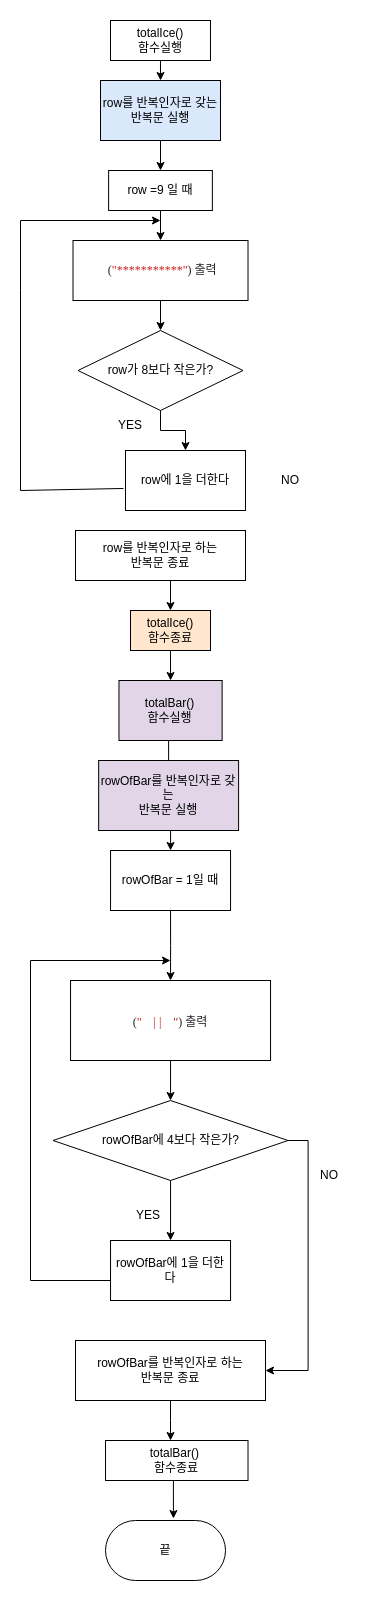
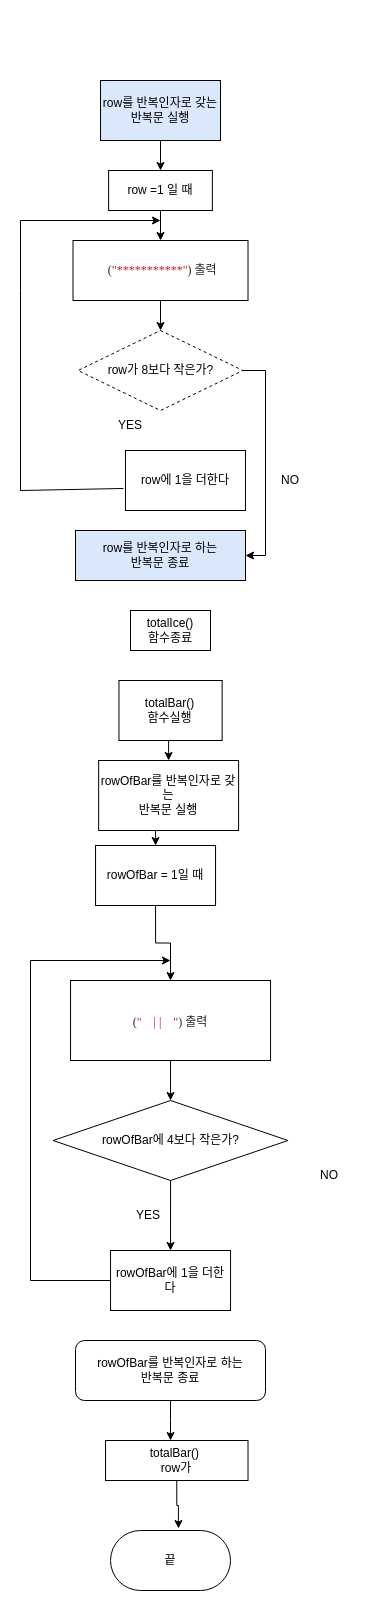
  <mxCell id="0" />
  <mxCell id="1" parent="0" />
- <mxCell id="2" value="끝" style="rounded=1;whiteSpace=wrap;html=1;arcSize=50;" parent="1" vertex="1"><mxGeometry x="105.02" y="1520" width="120" height="60" as="geometry" /></mxCell>
+ <mxCell id="2" value="끝" style="rounded=1;whiteSpace=wrap;html=1;arcSize=50;" parent="1" vertex="1"><mxGeometry x="110.02" y="1530" width="120" height="60" as="geometry" /></mxCell>
  <mxCell id="3" style="edgeStyle=orthogonalEdgeStyle;rounded=0;orthogonalLoop=1;jettySize=auto;html=1;exitX=0.5;exitY=1;exitDx=0;exitDy=0;entryX=0.5;entryY=0;entryDx=0;entryDy=0;" parent="1" source="4" target="9" edge="1"><mxGeometry relative="1" as="geometry" /></mxCell>
  <mxCell id="4" value="&amp;nbsp;&lt;span style=&quot;font-family: Menlo; background-color: rgb(255, 255, 255); color: rgba(0, 0, 0, 0.85);&quot;&gt;(&lt;/span&gt;&lt;span style=&quot;color: rgb(196, 26, 22); font-family: Menlo; background-color: rgb(255, 255, 255);&quot;&gt;&quot;***********&quot;&lt;/span&gt;&lt;span style=&quot;font-family: Menlo; background-color: rgb(255, 255, 255); color: rgba(0, 0, 0, 0.85);&quot;&gt;) 출력&lt;/span&gt;" style="rounded=0;whiteSpace=wrap;html=1;" parent="1" vertex="1"><mxGeometry x="72.51" y="240" width="175" height="60" as="geometry" /></mxCell>
  <mxCell id="5" style="edgeStyle=orthogonalEdgeStyle;rounded=0;orthogonalLoop=1;jettySize=auto;html=1;exitX=0.5;exitY=1;exitDx=0;exitDy=0;entryX=0.5;entryY=0;entryDx=0;entryDy=0;" parent="1" source="6" target="4" edge="1"><mxGeometry relative="1" as="geometry" /></mxCell>
- <mxCell id="6" value="row =9 일 때" style="rounded=0;whiteSpace=wrap;html=1;" parent="1" vertex="1"><mxGeometry x="108.12" y="170" width="103.75" height="40" as="geometry" /></mxCell>
- <mxCell id="7" style="edgeStyle=orthogonalEdgeStyle;rounded=0;orthogonalLoop=1;jettySize=auto;html=1;exitX=0.5;exitY=1;exitDx=0;exitDy=0;entryX=0.5;entryY=0;entryDx=0;entryDy=0;" parent="1" source="9" target="11" edge="1"><mxGeometry relative="1" as="geometry" /></mxCell>
- <mxCell id="9" value="row가 8보다 작은가?" style="rhombus;whiteSpace=wrap;html=1;" parent="1" vertex="1"><mxGeometry x="77.51" y="330" width="164.99" height="80" as="geometry" /></mxCell>
+ <mxCell id="6" value="row =1 일 때" style="rounded=0;whiteSpace=wrap;html=1;" parent="1" vertex="1"><mxGeometry x="108.12" y="170" width="103.75" height="40" as="geometry" /></mxCell>
+ <mxCell id="8" style="edgeStyle=orthogonalEdgeStyle;rounded=0;orthogonalLoop=1;jettySize=auto;html=1;exitX=1;exitY=0.5;exitDx=0;exitDy=0;entryX=1;entryY=0.5;entryDx=0;entryDy=0;" parent="1" source="9" target="14" edge="1"><mxGeometry relative="1" as="geometry" /></mxCell>
+ <mxCell id="9" value="row가 8보다 작은가?" style="rhombus;whiteSpace=wrap;html=1;dashed=1;" parent="1" vertex="1"><mxGeometry x="77.51" y="330" width="164.99" height="80" as="geometry" /></mxCell>
  <mxCell id="10" value="" style="endArrow=classic;html=1;rounded=0;exitX=-0.017;exitY=0.633;exitDx=0;exitDy=0;exitPerimeter=0;" parent="1" source="11" edge="1"><mxGeometry width="50" height="50" relative="1" as="geometry"><mxPoint x="20" y="460" as="sourcePoint" /><mxPoint x="160" y="220" as="targetPoint" /><Array as="points"><mxPoint x="20" y="490" /><mxPoint x="20" y="290" /><mxPoint x="20" y="220" /></Array></mxGeometry></mxCell>
  <mxCell id="11" value="row에 1을 더한다" style="rounded=0;whiteSpace=wrap;html=1;" parent="1" vertex="1"><mxGeometry x="124.99" y="450" width="120" height="60" as="geometry" /></mxCell>
  <mxCell id="12" value="YES" style="text;html=1;strokeColor=none;fillColor=none;align=center;verticalAlign=middle;whiteSpace=wrap;rounded=0;" parent="1" vertex="1"><mxGeometry x="100" y="410" width="60" height="30" as="geometry" /></mxCell>
- <mxCell id="13" style="edgeStyle=orthogonalEdgeStyle;rounded=0;orthogonalLoop=1;jettySize=auto;html=1;exitX=0.5;exitY=1;exitDx=0;exitDy=0;entryX=0.5;entryY=0;entryDx=0;entryDy=0;" edge="1" parent="1" source="14" target="34"><mxGeometry relative="1" as="geometry" /></mxCell>
- <mxCell id="14" value="row를 반복인자로 하는&lt;br&gt;반복문 종료" style="rounded=0;whiteSpace=wrap;html=1;" parent="1" vertex="1"><mxGeometry x="75.01" y="530" width="170" height="50" as="geometry" /></mxCell>
+ <mxCell id="14" value="row를 반복인자로 하는&lt;br&gt;반복문 종료" style="rounded=0;whiteSpace=wrap;html=1;fillColor=#dae8fc;" parent="1" vertex="1"><mxGeometry x="75.01" y="530" width="170" height="50" as="geometry" /></mxCell>
  <mxCell id="15" value="NO" style="text;html=1;strokeColor=none;fillColor=none;align=center;verticalAlign=middle;whiteSpace=wrap;rounded=0;" parent="1" vertex="1"><mxGeometry x="260" y="465" width="60" height="30" as="geometry" /></mxCell>
  <mxCell id="16" style="edgeStyle=orthogonalEdgeStyle;rounded=0;orthogonalLoop=1;jettySize=auto;html=1;exitX=0.5;exitY=1;exitDx=0;exitDy=0;entryX=0.5;entryY=0;entryDx=0;entryDy=0;" parent="1" source="17" target="19" edge="1"><mxGeometry relative="1" as="geometry" /></mxCell>
- <mxCell id="17" value="rowOfBar = 1일 때" style="rounded=0;whiteSpace=wrap;html=1;" parent="1" vertex="1"><mxGeometry x="110.05" y="850" width="120" height="60" as="geometry" /></mxCell>
+ <mxCell id="17" value="rowOfBar = 1일 때" style="rounded=0;whiteSpace=wrap;html=1;" parent="1" vertex="1"><mxGeometry x="95.05" y="845" width="120" height="60" as="geometry" /></mxCell>
  <mxCell id="18" style="edgeStyle=orthogonalEdgeStyle;rounded=0;orthogonalLoop=1;jettySize=auto;html=1;exitX=0.5;exitY=1;exitDx=0;exitDy=0;entryX=0.5;entryY=0;entryDx=0;entryDy=0;" parent="1" source="19" target="22" edge="1"><mxGeometry relative="1" as="geometry" /></mxCell>
  <mxCell id="19" value="&lt;p style=&quot;margin: 0px; font-stretch: normal; line-height: normal; font-family: Menlo; color: rgba(0, 0, 0, 0.85); background-color: rgb(255, 255, 255);&quot;&gt;(&lt;span style=&quot;color: rgb(196, 26, 22);&quot;&gt;&quot;&lt;/span&gt;&lt;span style=&quot;color: rgb(196, 26, 22);&quot;&gt;&amp;nbsp; &amp;nbsp; &lt;/span&gt;&lt;span style=&quot;color: rgb(196, 26, 22);&quot;&gt;| |&lt;/span&gt;&lt;span style=&quot;color: rgb(196, 26, 22);&quot;&gt;&amp;nbsp; &amp;nbsp; &lt;/span&gt;&lt;span style=&quot;color: rgb(196, 26, 22);&quot;&gt;&quot;&lt;/span&gt;) 출력&lt;/p&gt;" style="rounded=0;whiteSpace=wrap;html=1;" parent="1" vertex="1"><mxGeometry x="70.04" y="980" width="200" height="80" as="geometry" /></mxCell>
  <mxCell id="20" style="edgeStyle=orthogonalEdgeStyle;rounded=0;orthogonalLoop=1;jettySize=auto;html=1;exitX=0.5;exitY=1;exitDx=0;exitDy=0;entryX=0.5;entryY=0;entryDx=0;entryDy=0;" parent="1" source="22" target="24" edge="1"><mxGeometry relative="1" as="geometry" /></mxCell>
- <mxCell id="21" style="edgeStyle=orthogonalEdgeStyle;rounded=0;orthogonalLoop=1;jettySize=auto;html=1;exitX=1;exitY=0.5;exitDx=0;exitDy=0;entryX=1;entryY=0.5;entryDx=0;entryDy=0;" parent="1" source="22" target="27" edge="1"><mxGeometry relative="1" as="geometry" /></mxCell>
  <mxCell id="22" value="rowOfBar에 4보다 작은가?" style="rhombus;whiteSpace=wrap;html=1;" parent="1" vertex="1"><mxGeometry x="52.55" y="1100" width="234.99" height="80" as="geometry" /></mxCell>
  <mxCell id="23" style="edgeStyle=orthogonalEdgeStyle;rounded=0;orthogonalLoop=1;jettySize=auto;html=1;exitX=0;exitY=0.5;exitDx=0;exitDy=0;" parent="1" source="24" edge="1"><mxGeometry relative="1" as="geometry"><mxPoint x="170.025" y="960" as="targetPoint" /><mxPoint x="-9.98" y="1240" as="sourcePoint" /><Array as="points"><mxPoint x="110.03" y="1280" /><mxPoint x="30.03" y="1280" /><mxPoint x="30.03" y="960" /></Array></mxGeometry></mxCell>
- <mxCell id="24" value="rowOfBar에 1을 더한다" style="rounded=0;whiteSpace=wrap;html=1;" parent="1" vertex="1"><mxGeometry x="110.03" y="1240" width="120.01" height="60" as="geometry" /></mxCell>
+ <mxCell id="24" value="rowOfBar에 1을 더한다" style="rounded=0;whiteSpace=wrap;html=1;" parent="1" vertex="1"><mxGeometry x="110.03" y="1250" width="120.01" height="60" as="geometry" /></mxCell>
  <mxCell id="25" value="YES" style="text;html=1;strokeColor=none;fillColor=none;align=center;verticalAlign=middle;whiteSpace=wrap;rounded=0;" parent="1" vertex="1"><mxGeometry x="118.15" y="1200" width="60" height="30" as="geometry" /></mxCell>
  <mxCell id="26" style="edgeStyle=orthogonalEdgeStyle;rounded=0;orthogonalLoop=1;jettySize=auto;html=1;exitX=0.5;exitY=1;exitDx=0;exitDy=0;" parent="1" source="27" edge="1"><mxGeometry relative="1" as="geometry"><mxPoint x="170.03" y="1440" as="targetPoint" /></mxGeometry></mxCell>
- <mxCell id="27" value="rowOfBar를 반복인자로 하는&lt;br&gt;반복문 종료" style="rounded=0;whiteSpace=wrap;html=1;" parent="1" vertex="1"><mxGeometry x="75.02" y="1340" width="189.99" height="60" as="geometry" /></mxCell>
+ <mxCell id="27" value="rowOfBar를 반복인자로 하는&lt;br&gt;반복문 종료" style="whiteSpace=wrap;html=1;rounded=1;" parent="1" vertex="1"><mxGeometry x="75.02" y="1340" width="189.99" height="60" as="geometry" /></mxCell>
  <mxCell id="28" value="NO" style="text;html=1;strokeColor=none;fillColor=none;align=center;verticalAlign=middle;whiteSpace=wrap;rounded=0;" parent="1" vertex="1"><mxGeometry x="298.8" y="1160" width="60" height="30" as="geometry" /></mxCell>
- <mxCell id="29" style="edgeStyle=orthogonalEdgeStyle;rounded=0;orthogonalLoop=1;jettySize=auto;html=1;exitX=0.5;exitY=1;exitDx=0;exitDy=0;entryX=0.5;entryY=0;entryDx=0;entryDy=0;" edge="1" parent="1" source="30" target="32"><mxGeometry relative="1" as="geometry" /></mxCell>
- <mxCell id="30" value="totalIce()&lt;br&gt;함수실행" style="rounded=0;whiteSpace=wrap;html=1;" vertex="1" parent="1"><mxGeometry x="109.99" y="20" width="99.99" height="40" as="geometry" /></mxCell>
  <mxCell id="31" style="edgeStyle=orthogonalEdgeStyle;rounded=0;orthogonalLoop=1;jettySize=auto;html=1;exitX=0.5;exitY=1;exitDx=0;exitDy=0;entryX=0.5;entryY=0;entryDx=0;entryDy=0;" edge="1" parent="1" source="32" target="6"><mxGeometry relative="1" as="geometry" /></mxCell>
  <mxCell id="32" value="row를 반복인자로 갖는&lt;br&gt;반복문 실행" style="rounded=0;whiteSpace=wrap;html=1;fillColor=#dae8fc;" vertex="1" parent="1"><mxGeometry x="100.01" y="80" width="120" height="60" as="geometry" /></mxCell>
- <mxCell id="33" style="edgeStyle=orthogonalEdgeStyle;rounded=0;orthogonalLoop=1;jettySize=auto;html=1;exitX=0.5;exitY=1;exitDx=0;exitDy=0;entryX=0.5;entryY=0;entryDx=0;entryDy=0;" edge="1" parent="1" source="34" target="36"><mxGeometry relative="1" as="geometry" /></mxCell>
- <mxCell id="34" value="totalIce()&lt;br&gt;함수종료" style="rounded=0;whiteSpace=wrap;html=1;fillColor=#ffe6cc;" vertex="1" parent="1"><mxGeometry x="130" y="610" width="80" height="40" as="geometry" /></mxCell>
- <mxCell id="35" style="edgeStyle=orthogonalEdgeStyle;rounded=0;orthogonalLoop=1;jettySize=auto;html=1;exitX=0.5;exitY=1;exitDx=0;exitDy=0;entryX=0.5;entryY=0;entryDx=0;entryDy=0;endArrow=none;" edge="1" parent="1" source="36" target="38"><mxGeometry relative="1" as="geometry" /></mxCell>
- <mxCell id="36" value="totalBar()&lt;br&gt;함수실행" style="rounded=0;whiteSpace=wrap;html=1;fillColor=#e1d5e7;" vertex="1" parent="1"><mxGeometry x="118.47" y="680" width="103.16" height="60" as="geometry" /></mxCell>
+ <mxCell id="34" value="totalIce()&lt;br&gt;함수종료" style="rounded=0;whiteSpace=wrap;html=1;" vertex="1" parent="1"><mxGeometry x="130" y="610" width="80" height="40" as="geometry" /></mxCell>
+ <mxCell id="35" style="edgeStyle=orthogonalEdgeStyle;rounded=0;orthogonalLoop=1;jettySize=auto;html=1;exitX=0.5;exitY=1;exitDx=0;exitDy=0;entryX=0.5;entryY=0;entryDx=0;entryDy=0;" edge="1" parent="1" source="36" target="38"><mxGeometry relative="1" as="geometry" /></mxCell>
+ <mxCell id="36" value="totalBar()&lt;br&gt;함수실행" style="rounded=0;whiteSpace=wrap;html=1;" vertex="1" parent="1"><mxGeometry x="118.47" y="680" width="103.16" height="60" as="geometry" /></mxCell>
  <mxCell id="37" style="edgeStyle=orthogonalEdgeStyle;rounded=0;orthogonalLoop=1;jettySize=auto;html=1;exitX=0.5;exitY=1;exitDx=0;exitDy=0;entryX=0.5;entryY=0;entryDx=0;entryDy=0;" edge="1" parent="1" source="38" target="17"><mxGeometry relative="1" as="geometry" /></mxCell>
- <mxCell id="38" value="rowOfBar를 반복인자로 갖는&lt;br&gt;반복문 실행" style="rounded=0;whiteSpace=wrap;html=1;fillColor=#e1d5e7;" vertex="1" parent="1"><mxGeometry x="98.15" y="760" width="139.95" height="70" as="geometry" /></mxCell>
+ <mxCell id="38" value="rowOfBar를 반복인자로 갖는&lt;br&gt;반복문 실행" style="rounded=0;whiteSpace=wrap;html=1;" vertex="1" parent="1"><mxGeometry x="98.15" y="760" width="139.95" height="70" as="geometry" /></mxCell>
  <mxCell id="39" style="edgeStyle=orthogonalEdgeStyle;rounded=0;orthogonalLoop=1;jettySize=auto;html=1;exitX=0.5;exitY=1;exitDx=0;exitDy=0;entryX=0.566;entryY=-0.033;entryDx=0;entryDy=0;entryPerimeter=0;" edge="1" parent="1" source="40" target="2"><mxGeometry relative="1" as="geometry" /></mxCell>
- <mxCell id="40" value="totalBar()&amp;nbsp;&lt;br&gt;함수종료" style="rounded=0;whiteSpace=wrap;html=1;" vertex="1" parent="1"><mxGeometry x="105.02" y="1440" width="142.49" height="40" as="geometry" /></mxCell>
+ <mxCell id="40" value="totalBar()&amp;nbsp;&lt;br&gt;row가" style="rounded=0;whiteSpace=wrap;html=1;" vertex="1" parent="1"><mxGeometry x="105.02" y="1440" width="142.49" height="40" as="geometry" /></mxCell>
